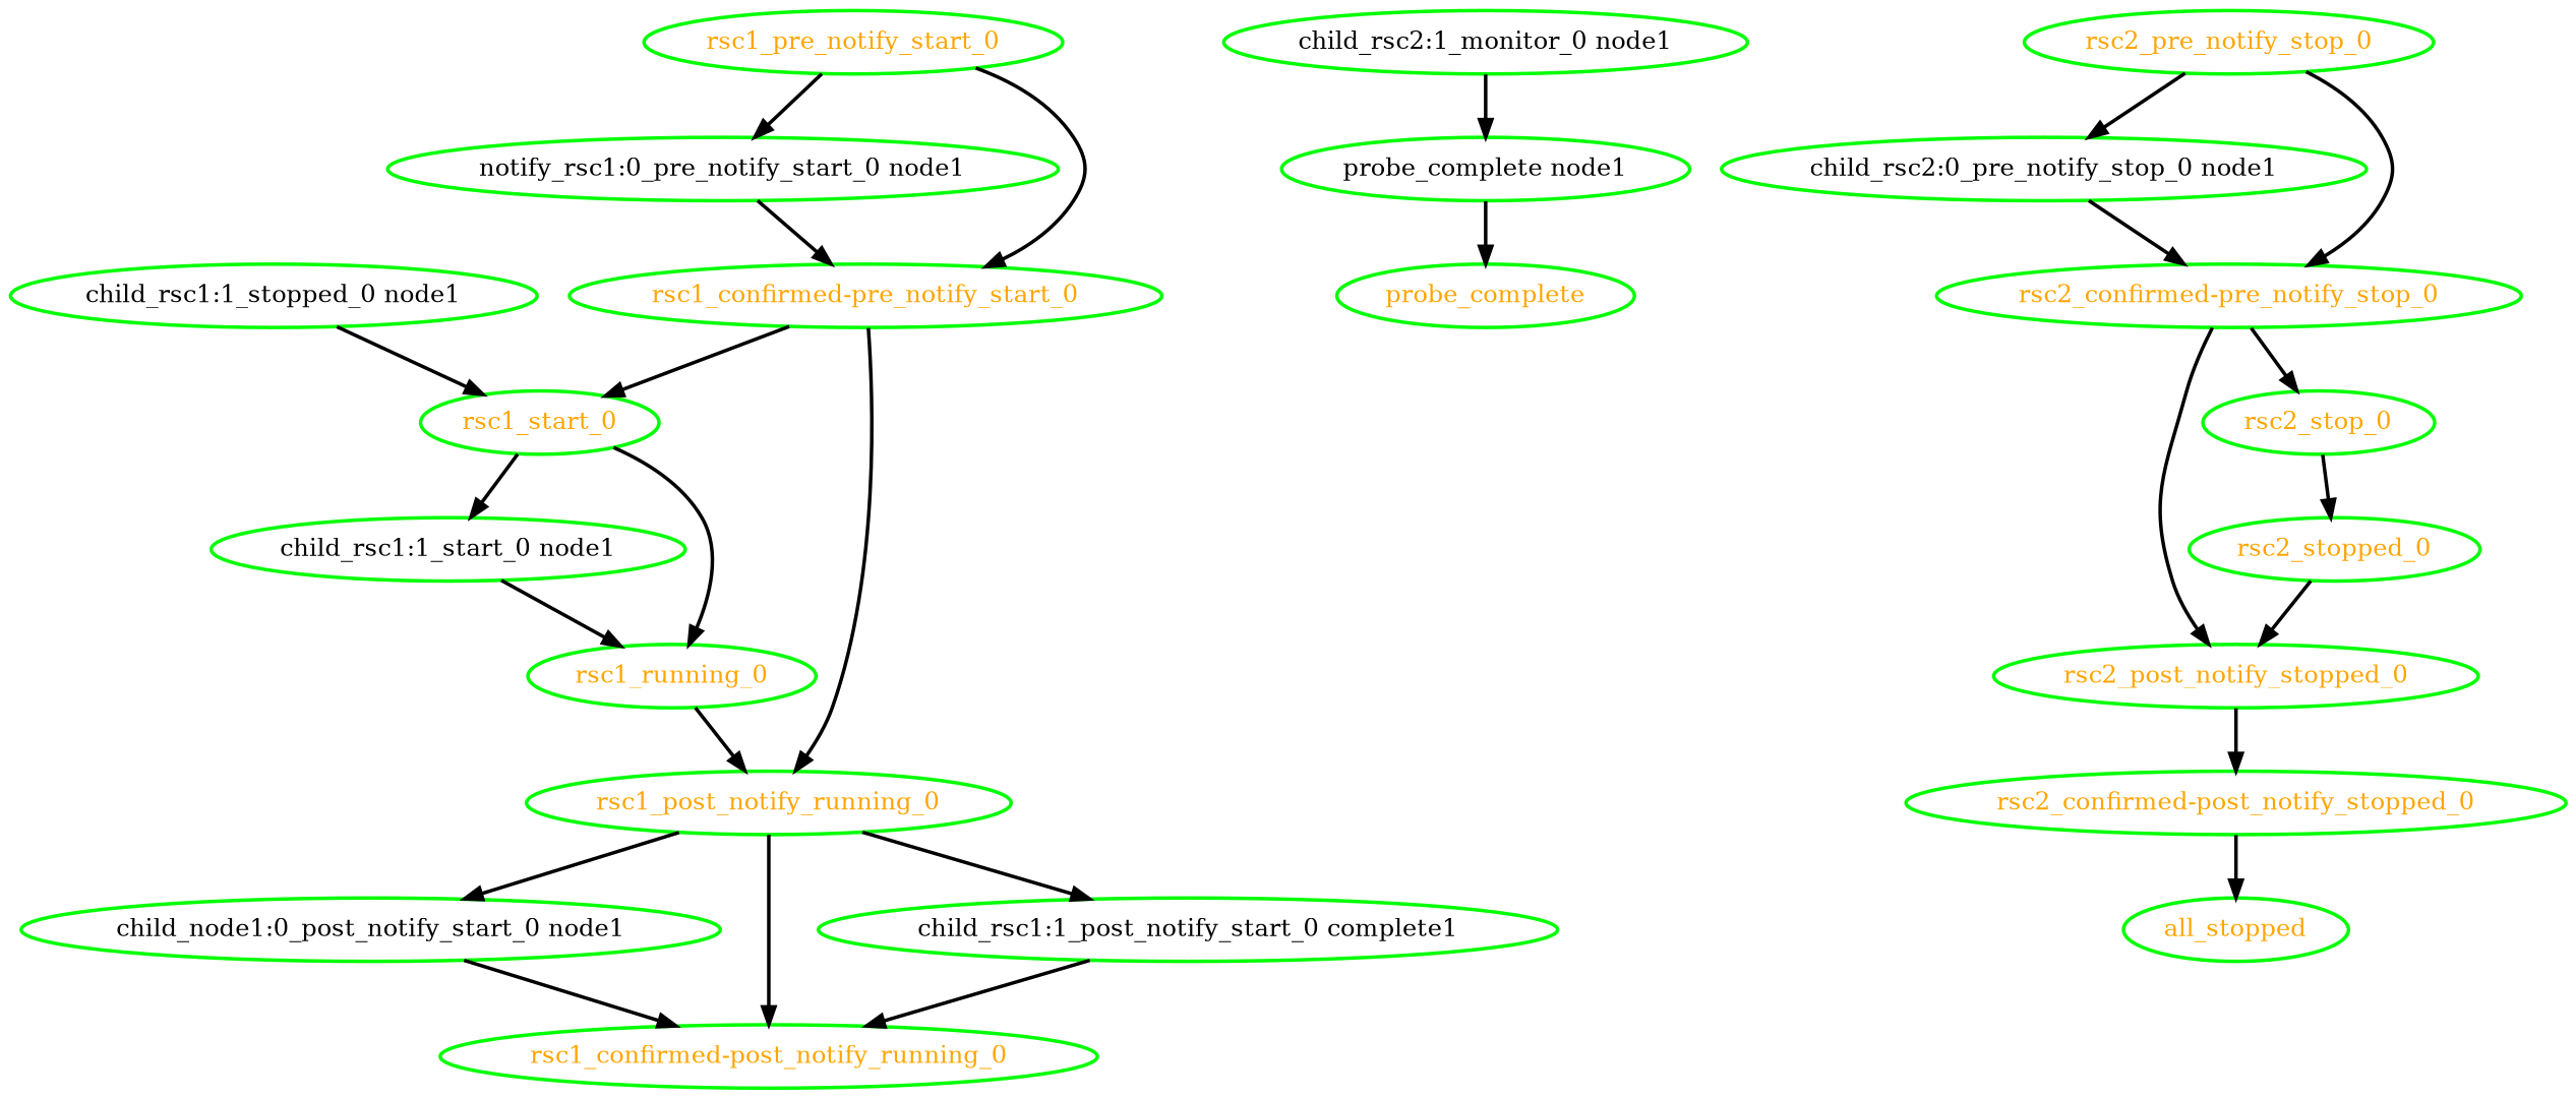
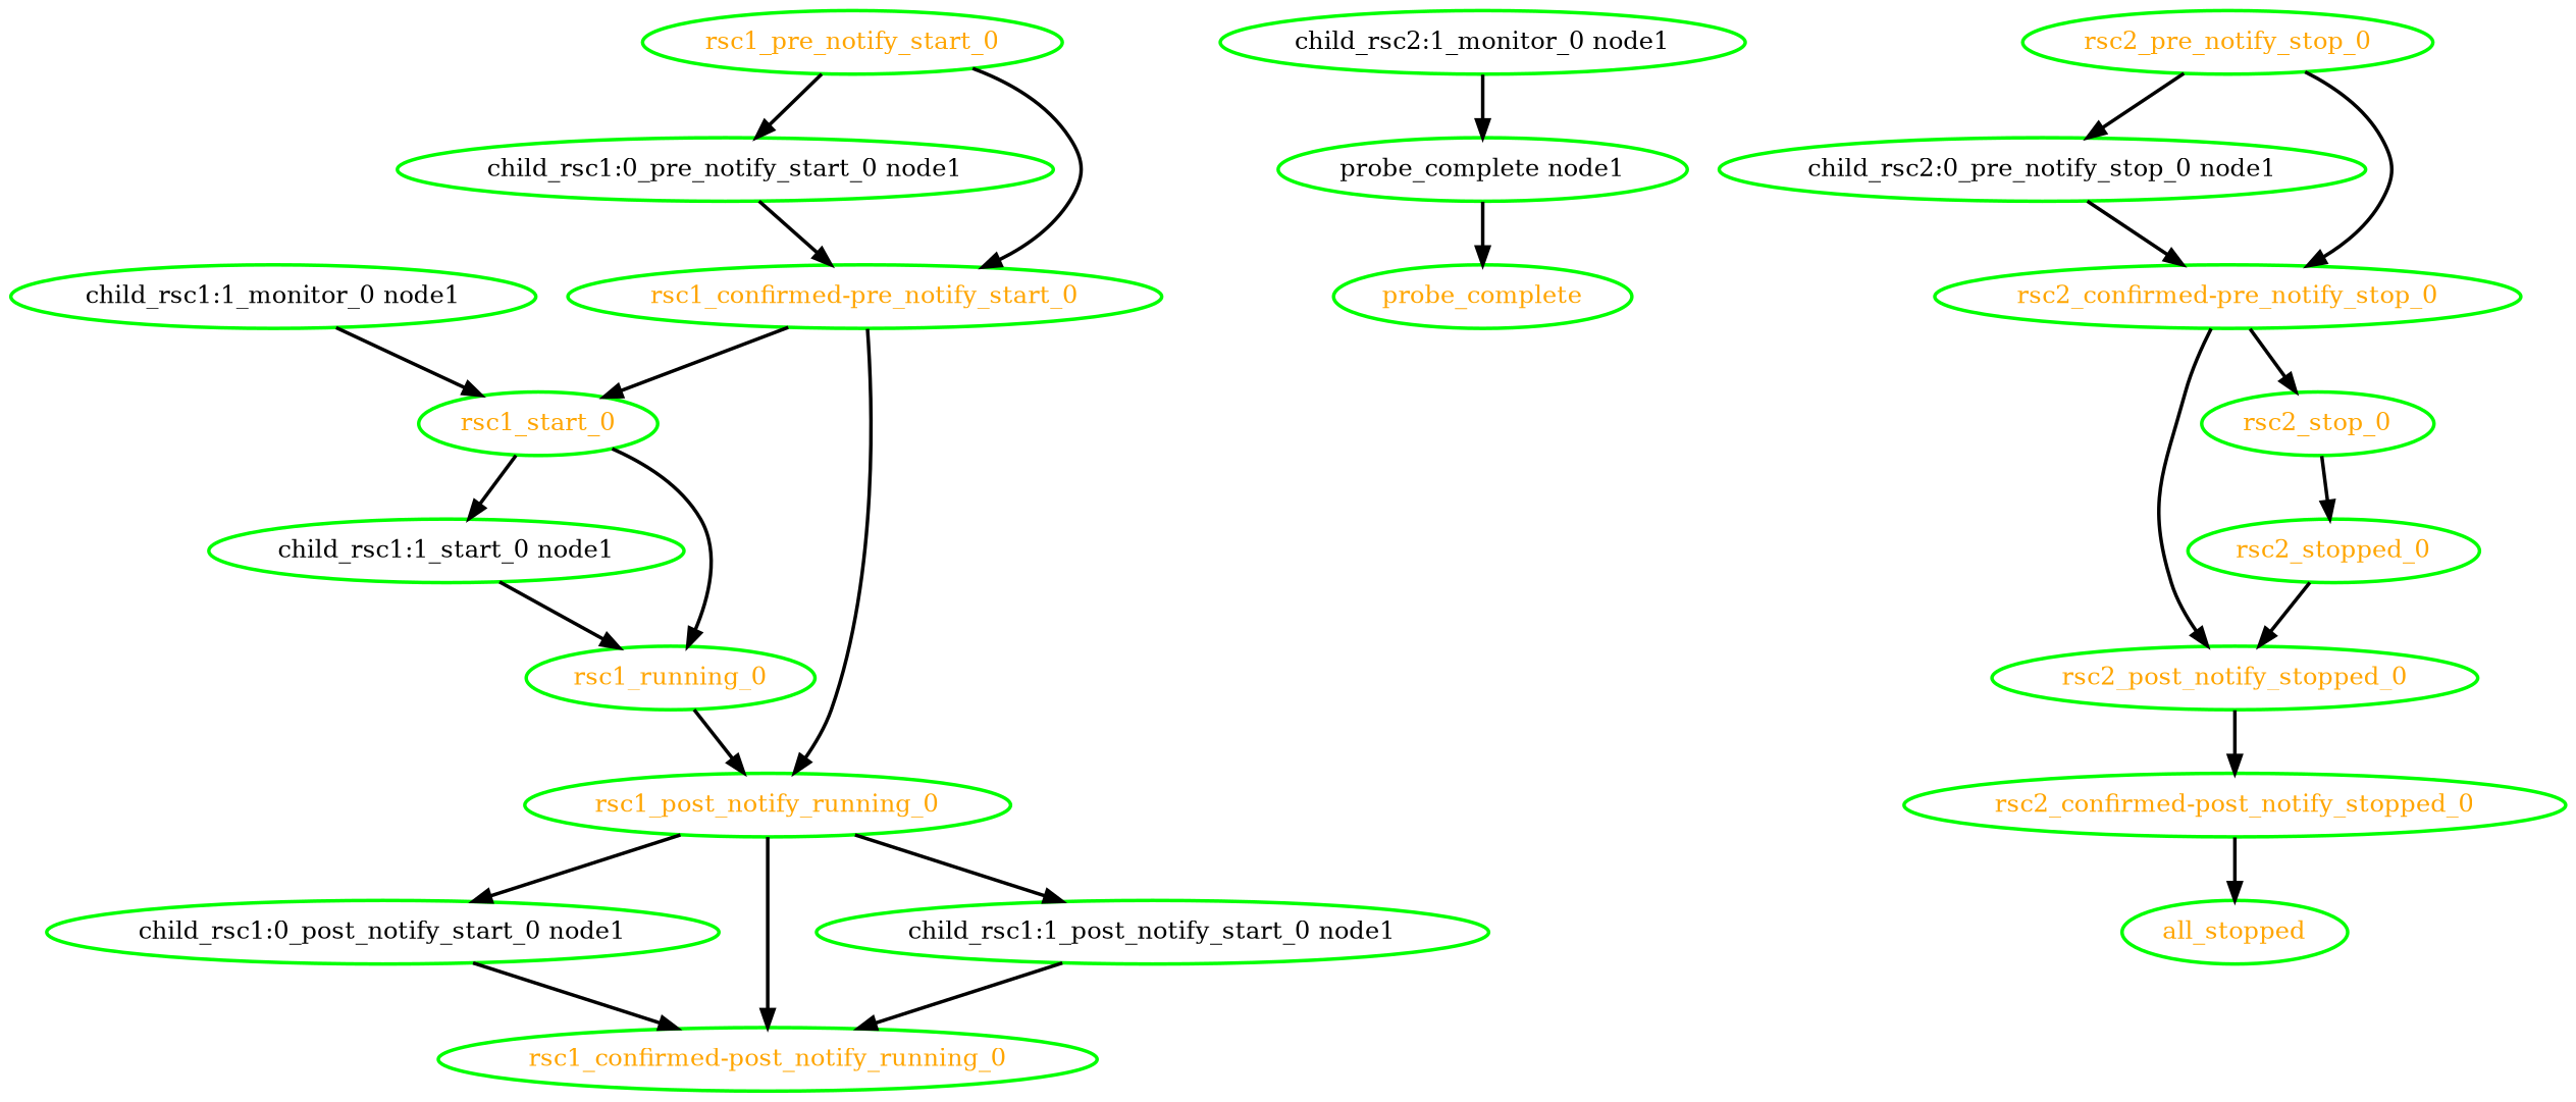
  digraph {
    node [color=green fontcolor=orange style=bold]
    edge [style=bold]
-   "child_rsc1:0_post_notify_start_0 node1" [fontcolor=black label="child_node1:0_post_notify_start_0 node1"]
+   "child_rsc1:0_post_notify_start_0 node1" [fontcolor=black]
    "rsc1_confirmed-post_notify_running_0"
-   "child_rsc1:0_pre_notify_start_0 node1" [fontcolor=black label="notify_rsc1:0_pre_notify_start_0 node1"]
+   "child_rsc1:0_pre_notify_start_0 node1" [fontcolor=black]
    "rsc1_confirmed-pre_notify_start_0"
    rsc1_start_0
    rsc1_post_notify_running_0
    "child_rsc1:1_start_0 node1" [fontcolor=black]
    rsc1_running_0
-   "child_rsc1:1_post_notify_start_0 node1" [fontcolor=black label="child_rsc1:1_post_notify_start_0 complete1"]
-   "child_rsc1:1_monitor_0 node1" [fontcolor=black label="child_rsc1:1_stopped_0 node1"]
+   "child_rsc1:1_post_notify_start_0 node1" [fontcolor=black]
+   "child_rsc1:1_monitor_0 node1" [fontcolor=black]
    "probe_complete node1" [fontcolor=black]
    probe_complete
    "child_rsc2:0_pre_notify_stop_0 node1" [fontcolor=black]
    "rsc2_confirmed-pre_notify_stop_0"
    rsc2_post_notify_stopped_0
    rsc2_stop_0
    "rsc2_confirmed-post_notify_stopped_0"
    rsc2_stopped_0
    "child_rsc2:1_monitor_0 node1" [fontcolor=black]
    rsc1_pre_notify_start_0
    all_stopped
    rsc2_pre_notify_stop_0
    "child_rsc1:0_post_notify_start_0 node1" -> "rsc1_confirmed-post_notify_running_0"
    "child_rsc1:0_pre_notify_start_0 node1" -> "rsc1_confirmed-pre_notify_start_0"
    "rsc1_confirmed-pre_notify_start_0" -> rsc1_start_0
    "rsc1_confirmed-pre_notify_start_0" -> rsc1_post_notify_running_0
    rsc1_start_0 -> "child_rsc1:1_start_0 node1"
    rsc1_start_0 -> rsc1_running_0
    rsc1_post_notify_running_0 -> "child_rsc1:0_post_notify_start_0 node1"
    rsc1_post_notify_running_0 -> "rsc1_confirmed-post_notify_running_0"
    rsc1_post_notify_running_0 -> "child_rsc1:1_post_notify_start_0 node1"
    "child_rsc1:1_start_0 node1" -> rsc1_running_0
    rsc1_running_0 -> rsc1_post_notify_running_0
    "child_rsc1:1_post_notify_start_0 node1" -> "rsc1_confirmed-post_notify_running_0"
    "child_rsc1:1_monitor_0 node1" -> rsc1_start_0
    "probe_complete node1" -> probe_complete
    "child_rsc2:0_pre_notify_stop_0 node1" -> "rsc2_confirmed-pre_notify_stop_0"
    "rsc2_confirmed-pre_notify_stop_0" -> rsc2_post_notify_stopped_0
    "rsc2_confirmed-pre_notify_stop_0" -> rsc2_stop_0
    rsc2_post_notify_stopped_0 -> "rsc2_confirmed-post_notify_stopped_0"
    rsc2_stop_0 -> rsc2_stopped_0
    "rsc2_confirmed-post_notify_stopped_0" -> all_stopped
    rsc2_stopped_0 -> rsc2_post_notify_stopped_0
    "child_rsc2:1_monitor_0 node1" -> "probe_complete node1"
    rsc1_pre_notify_start_0 -> "child_rsc1:0_pre_notify_start_0 node1"
    rsc1_pre_notify_start_0 -> "rsc1_confirmed-pre_notify_start_0"
    rsc2_pre_notify_stop_0 -> "child_rsc2:0_pre_notify_stop_0 node1"
    rsc2_pre_notify_stop_0 -> "rsc2_confirmed-pre_notify_stop_0"
  }
